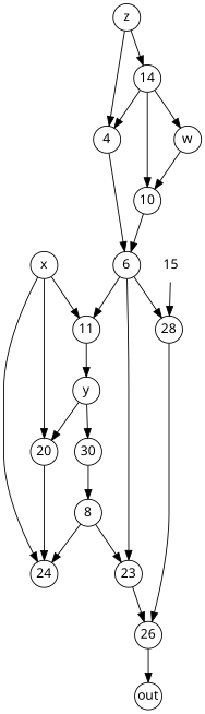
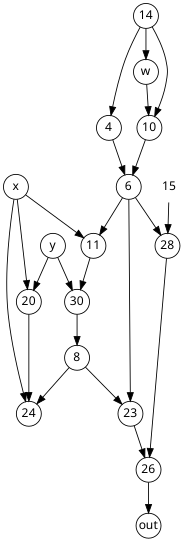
  digraph {
    fontname="Noto Sans"
    rankdir=UD
    node [fixedsize=true fontname="Noto Sans" shape=circle]
    edge [fontname="Noto Sans"]
    n1 [label=x width=.4]
    24 [width=.4]
    11 [width=.4]
    20 [width=.4]
    30 [width=.4]
    n6 [label=y width=.4]
    8 [width=.4]
-   n8 [label=z width=.4]
    14 [width=.4]
    4 [width=.4]
    n11 [label=w width=.4]
    10 [width=.4]
    6 [width=.4]
    n14 [label=out width=.4]
    23 [width=.4]
    28 [width=.4]
    26 [width=.4]
    15 [shape=none width=.4]
    n1 -> 24
    n1 -> 11
    n1 -> 20
-   11 -> n6
+   11 -> 30
    20 -> 24
    30 -> 8
    n6 -> 20
    n6 -> 30
    8 -> 24
    8 -> 23
-   n8 -> 14
-   n8 -> 4
    14 -> 4
    14 -> n11
    14 -> 10
    4 -> 6
    n11 -> 10
    10 -> 6
    6 -> 11
    6 -> 23
    6 -> 28
    23 -> 26
    28 -> 26
    26 -> n14
    15 -> 28
  }
